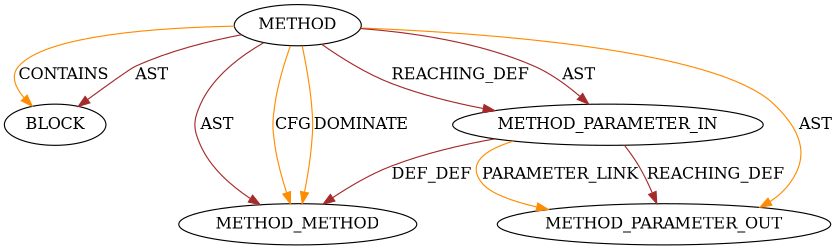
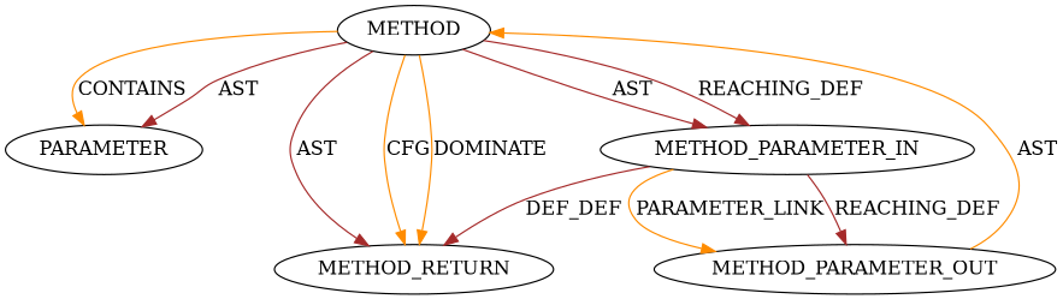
  digraph {
    node [CODE="<empty>" ORDER=1 TYPE_FULL_NAME=ANY EVALUATION_STRATEGY=BY_VALUE]
    edge [color=brown]
-   n1 [ARGUMENT_INDEX=1 label=BLOCK EVALUATION_STRATEGY=""]
-   n2 [CODE=RET ORDER=2 label=METHOD_METHOD]
+   n1 [ARGUMENT_INDEX=1 label=PARAMETER EVALUATION_STRATEGY=""]
+   n2 [CODE=RET ORDER=2 label=METHOD_RETURN]
    n3 [AST_PARENT_FULL_NAME="<global>" AST_PARENT_TYPE=NAMESPACE_BLOCK FILENAME="<empty>" FULL_NAME=BN_num_bits_word IS_EXTERNAL=true NAME=BN_num_bits_word ORDER=0 label=METHOD TYPE_FULL_NAME="" EVALUATION_STRATEGY=""]
    n4 [CODE=p1 INDEX=1 IS_VARIADIC=false NAME=p1 label=METHOD_PARAMETER_OUT]
    n5 [CODE=p1 INDEX=1 IS_VARIADIC=false NAME=p1 label=METHOD_PARAMETER_IN]
    n3 -> n1 [color=darkorange label=CONTAINS]
    n3 -> n1 [label=AST]
    n3 -> n2 [label=AST]
    n3 -> n2 [color=darkorange label=CFG]
    n3 -> n2 [color=darkorange label=DOMINATE]
-   n3 -> n4 [color=darkorange label=AST]
+   n4 -> n3 [color=darkorange label=AST]
    n3 -> n5 [label=AST]
    n3 -> n5 [label=REACHING_DEF]
    n5 -> n2 [VARIABLE=p1 label=DEF_DEF]
    n5 -> n4 [color=darkorange label=PARAMETER_LINK]
    n5 -> n4 [VARIABLE=p1 label=REACHING_DEF]
  }
